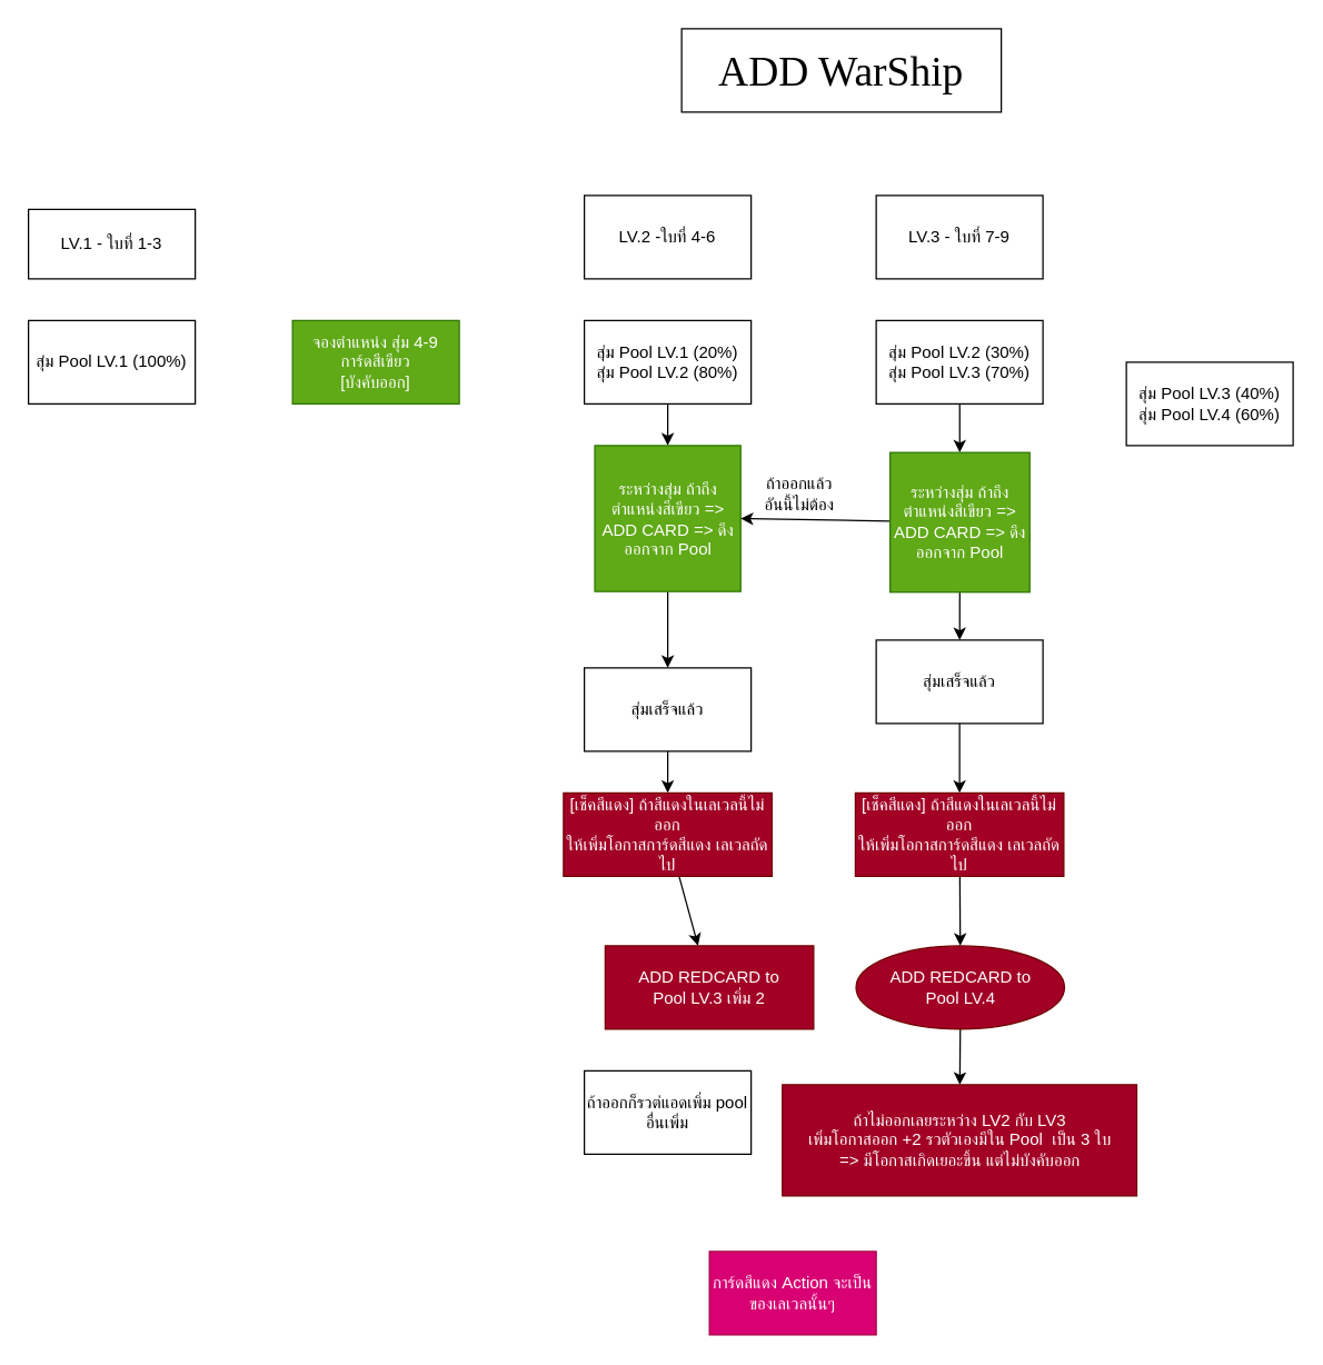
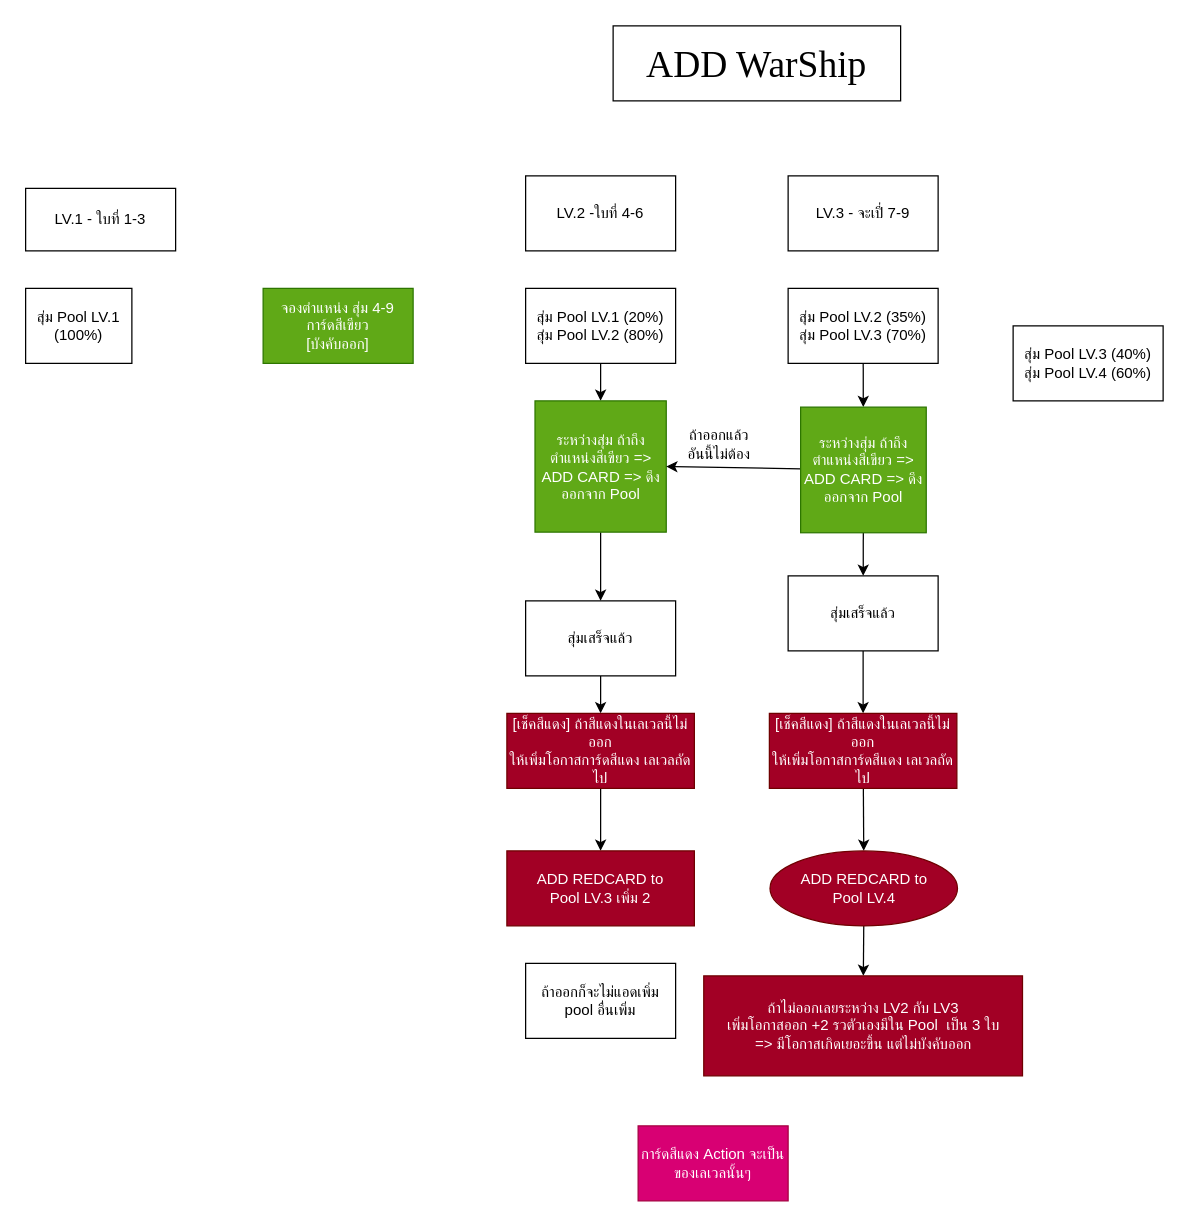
  <mxCell id="0" />
  <mxCell id="1" parent="0" />
  <mxCell id="2" value="ADD WarShip" style="rounded=0;whiteSpace=wrap;html=1;fontFamily=Comic Sans MS;fontSize=30;" parent="1" vertex="1"><mxGeometry x="490" y="20" width="230" height="60" as="geometry" /></mxCell>
- <mxCell id="3" value="สุ่ม Pool LV.1 (100%)" style="rounded=0;whiteSpace=wrap;html=1;" vertex="1" parent="1"><mxGeometry x="20" y="230" width="120" height="60" as="geometry" /></mxCell>
+ <mxCell id="3" value="สุ่ม Pool LV.1 (100%)" style="rounded=0;whiteSpace=wrap;html=1;" vertex="1" parent="1"><mxGeometry x="20" y="230" width="85" height="60" as="geometry" /></mxCell>
  <mxCell id="4" value="จองตำแหน่ง สุ่ม 4-9&lt;br&gt;การ์ดสีเขียว&lt;br&gt;[บังคับออก]" style="rounded=0;whiteSpace=wrap;html=1;fillColor=#60a917;strokeColor=#2D7600;fontColor=#ffffff;" vertex="1" parent="1"><mxGeometry x="210" y="230" width="120" height="60" as="geometry" /></mxCell>
  <mxCell id="5" style="edgeStyle=none;html=1;" edge="1" parent="1" source="6" target="8"><mxGeometry relative="1" as="geometry" /></mxCell>
  <mxCell id="6" value="สุ่ม Pool LV.1 (20%)&lt;br&gt;สุ่ม Pool LV.2 (80%)" style="rounded=0;whiteSpace=wrap;html=1;" vertex="1" parent="1"><mxGeometry x="420" y="230" width="120" height="60" as="geometry" /></mxCell>
  <mxCell id="7" style="edgeStyle=none;html=1;" edge="1" parent="1" source="8" target="18"><mxGeometry relative="1" as="geometry" /></mxCell>
  <mxCell id="8" value="ระหว่างสุ่ม ถ้าถึงตำแหน่งสีเขียว =&amp;gt; ADD CARD =&amp;gt; ดึงออกจาก Pool" style="whiteSpace=wrap;html=1;aspect=fixed;fillColor=#60a917;fontColor=#ffffff;strokeColor=#2D7600;" vertex="1" parent="1"><mxGeometry x="427.5" y="320" width="105" height="105" as="geometry" /></mxCell>
  <mxCell id="9" value="LV.1 - ใบที่ 1-3" style="rounded=0;whiteSpace=wrap;html=1;" vertex="1" parent="1"><mxGeometry x="20" y="150" width="120" height="50" as="geometry" /></mxCell>
  <mxCell id="10" value="LV.2 -ใบที่ 4-6" style="rounded=0;whiteSpace=wrap;html=1;" vertex="1" parent="1"><mxGeometry x="420" y="140" width="120" height="60" as="geometry" /></mxCell>
- <mxCell id="11" value="LV.3 - ใบที่ 7-9" style="rounded=0;whiteSpace=wrap;html=1;" vertex="1" parent="1"><mxGeometry x="630" y="140" width="120" height="60" as="geometry" /></mxCell>
+ <mxCell id="11" value="LV.3 - จะเปี่ 7-9" style="rounded=0;whiteSpace=wrap;html=1;" vertex="1" parent="1"><mxGeometry x="630" y="140" width="120" height="60" as="geometry" /></mxCell>
  <mxCell id="12" value="" style="edgeStyle=none;html=1;" edge="1" parent="1" source="13" target="16"><mxGeometry relative="1" as="geometry" /></mxCell>
- <mxCell id="13" value="สุ่ม Pool LV.2 (30%)&lt;br&gt;สุ่ม Pool LV.3 (70%)" style="rounded=0;whiteSpace=wrap;html=1;" vertex="1" parent="1"><mxGeometry x="630" y="230" width="120" height="60" as="geometry" /></mxCell>
+ <mxCell id="13" value="สุ่ม Pool LV.2 (35%)&lt;br&gt;สุ่ม Pool LV.3 (70%)" style="rounded=0;whiteSpace=wrap;html=1;" vertex="1" parent="1"><mxGeometry x="630" y="230" width="120" height="60" as="geometry" /></mxCell>
  <mxCell id="14" style="edgeStyle=none;html=1;" edge="1" parent="1" source="16" target="23"><mxGeometry relative="1" as="geometry" /></mxCell>
  <mxCell id="15" style="edgeStyle=none;html=1;entryX=1;entryY=0.5;entryDx=0;entryDy=0;" edge="1" parent="1" source="16" target="8"><mxGeometry relative="1" as="geometry" /></mxCell>
  <mxCell id="16" value="ระหว่างสุ่ม ถ้าถึงตำแหน่งสีเขียว =&amp;gt; ADD CARD =&amp;gt; ดึงออกจาก Pool" style="whiteSpace=wrap;html=1;aspect=fixed;fillColor=#60a917;fontColor=#ffffff;strokeColor=#2D7600;" vertex="1" parent="1"><mxGeometry x="640" y="325" width="100.5" height="100.5" as="geometry" /></mxCell>
  <mxCell id="17" style="edgeStyle=none;html=1;" edge="1" parent="1" source="18" target="20"><mxGeometry relative="1" as="geometry" /></mxCell>
  <mxCell id="18" value="สุ่มเสร็จแล้ว" style="rounded=0;whiteSpace=wrap;html=1;" vertex="1" parent="1"><mxGeometry x="420" y="480" width="120" height="60" as="geometry" /></mxCell>
  <mxCell id="19" style="edgeStyle=none;html=1;" edge="1" parent="1" source="20" target="21"><mxGeometry relative="1" as="geometry" /></mxCell>
  <mxCell id="20" value="[เช็คสีแดง] ถ้าสีแดงในเลเวลนี้ไม่ออก&lt;br&gt;ให้เพิ่มโอกาสการ์ดสีแดง เลเวลถัดไป" style="rounded=0;whiteSpace=wrap;html=1;fillColor=#a20025;fontColor=#ffffff;strokeColor=#6F0000;" vertex="1" parent="1"><mxGeometry x="405" y="570" width="150" height="60" as="geometry" /></mxCell>
- <mxCell id="21" value="ADD REDCARD to &lt;br&gt;Pool LV.3 เพิ่ม 2" style="rounded=0;whiteSpace=wrap;html=1;fillColor=#a20025;fontColor=#ffffff;strokeColor=#6F0000;" vertex="1" parent="1"><mxGeometry x="435" y="680" width="150" height="60" as="geometry" /></mxCell>
+ <mxCell id="21" value="ADD REDCARD to &lt;br&gt;Pool LV.3 เพิ่ม 2" style="rounded=0;whiteSpace=wrap;html=1;fillColor=#a20025;fontColor=#ffffff;strokeColor=#6F0000;" vertex="1" parent="1"><mxGeometry x="405" y="680" width="150" height="60" as="geometry" /></mxCell>
  <mxCell id="22" style="edgeStyle=none;html=1;" edge="1" parent="1" source="23" target="25"><mxGeometry relative="1" as="geometry" /></mxCell>
  <mxCell id="23" value="สุ่มเสร็จแล้ว" style="rounded=0;whiteSpace=wrap;html=1;" vertex="1" parent="1"><mxGeometry x="630" y="460" width="120" height="60" as="geometry" /></mxCell>
  <mxCell id="24" style="edgeStyle=none;html=1;" edge="1" parent="1" source="25" target="27"><mxGeometry relative="1" as="geometry" /></mxCell>
  <mxCell id="25" value="[เช็คสีแดง]&amp;nbsp;ถ้าสีแดงในเลเวลนี้ไม่ออก&lt;br&gt;ให้เพิ่มโอกาสการ์ดสีแดง เลเวลถัดไป" style="rounded=0;whiteSpace=wrap;html=1;fillColor=#a20025;fontColor=#ffffff;strokeColor=#6F0000;" vertex="1" parent="1"><mxGeometry x="615" y="570" width="150" height="60" as="geometry" /></mxCell>
  <mxCell id="26" value="" style="edgeStyle=none;html=1;" edge="1" parent="1" source="27" target="28"><mxGeometry relative="1" as="geometry" /></mxCell>
  <mxCell id="27" value="ADD REDCARD&amp;nbsp;to &lt;br&gt;Pool LV.4" style="ellipse;whiteSpace=wrap;html=1;fillColor=#a20025;fontColor=#ffffff;strokeColor=#6F0000;" vertex="1" parent="1"><mxGeometry x="615.5" y="680" width="150" height="60" as="geometry" /></mxCell>
  <mxCell id="28" value="ถ้าไม่ออกเลยระหว่าง LV2 กับ LV3&lt;br&gt;เพิ่มโอกาสออก +2 รวตัวเองมีใน Pool&amp;nbsp;&amp;nbsp;เป็น 3 ใบ&lt;br&gt;=&amp;gt; มีโอกาสเกิดเยอะขึ้น แต่ไม่บังคับออก" style="rounded=0;whiteSpace=wrap;html=1;fillColor=#a20025;fontColor=#ffffff;strokeColor=#6F0000;" vertex="1" parent="1"><mxGeometry x="562.5" y="780" width="255" height="80" as="geometry" /></mxCell>
  <mxCell id="29" value="สุ่ม Pool LV.3 (40%)&lt;br&gt;สุ่ม Pool LV.4 (60%)" style="rounded=0;whiteSpace=wrap;html=1;" vertex="1" parent="1"><mxGeometry x="810" y="260" width="120" height="60" as="geometry" /></mxCell>
- <mxCell id="30" value="ถ้าออกก็รวต่แอดเพิ่ม pool อื่นเพิ่ม" style="rounded=0;whiteSpace=wrap;html=1;" vertex="1" parent="1"><mxGeometry x="420" y="770" width="120" height="60" as="geometry" /></mxCell>
+ <mxCell id="30" value="ถ้าออกก็จะไม่แอดเพิ่ม pool อื่นเพิ่ม" style="rounded=0;whiteSpace=wrap;html=1;" vertex="1" parent="1"><mxGeometry x="420" y="770" width="120" height="60" as="geometry" /></mxCell>
  <mxCell id="31" value="การ์ดสีแดง Action จะเป็นของเลเวลนั้นๆ" style="rounded=0;whiteSpace=wrap;html=1;fillColor=#d80073;fontColor=#ffffff;strokeColor=#A50040;" vertex="1" parent="1"><mxGeometry x="510" y="900" width="120" height="60" as="geometry" /></mxCell>
  <mxCell id="32" value="ถ้าออกแล้ว อันนี้ไม่ต้อง" style="text;html=1;strokeColor=none;fillColor=none;align=center;verticalAlign=middle;whiteSpace=wrap;rounded=0;" vertex="1" parent="1"><mxGeometry x="545" y="340" width="60" height="30" as="geometry" /></mxCell>
